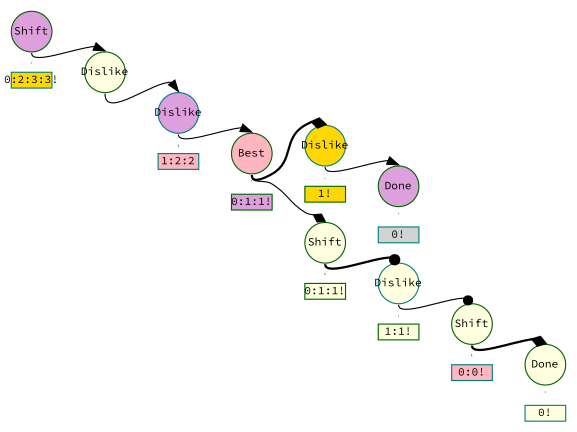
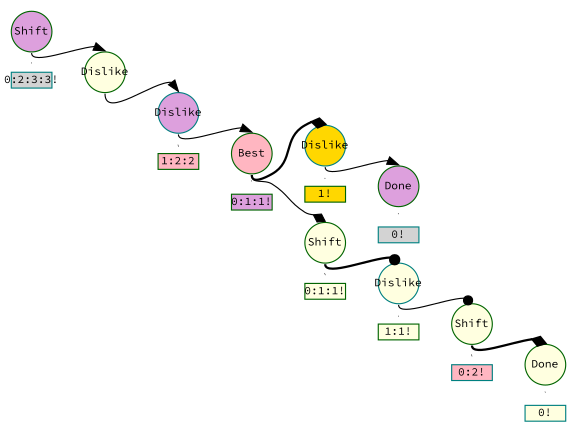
  digraph {
    fontname="Source Code Pro"
    rankdir=LR
    ranksep=0.4
    node [color=darkgreen fillcolor=lightyellow fixedsize=true fontname="Source Code Pro" fontsize=10 shape=circle style=filled]
    edge [arrowhead=normal fontname="Source Code Pro" headport=n style=solid tailport=s]
    n1 [fillcolor=plum label=Shift width=0.5]
    n2 [label=Dislike width=0.5]
-   n3 [color=teal fillcolor=gold height=0.2 label="0:2:3:3!" shape=rectangle width=0.5]
+   n3 [color=teal fillcolor=lightgrey height=0.2 label="0:2:3:3!" shape=rectangle width=0.5]
    n4 [color=teal fillcolor=plum label=Dislike width=0.5]
    n5 [fillcolor=lightpink label=Best width=0.5]
-   n6 [color=teal fillcolor=lightpink height=0.2 label="1:2:2" shape=rectangle width=0.5]
+   n6 [fillcolor=lightpink height=0.2 label="1:2:2" shape=rectangle width=0.5]
    n7 [color=teal fillcolor=gold label=Dislike width=0.5]
    n8 [label=Shift width=0.5]
    n9 [fillcolor=plum height=0.2 label="0:1:1!" shape=rectangle width=0.5]
    n10 [fillcolor=plum label=Done width=0.5]
    n11 [fillcolor=gold height=0.2 label="1!" shape=rectangle width=0.5]
    n12 [color=teal label=Dislike width=0.5]
    n13 [height=0.2 label="0:1:1!" shape=rectangle width=0.5]
    n14 [color=teal fillcolor=lightgrey height=0.2 label="0!" shape=rectangle width=0.5]
    n15 [label=Shift width=0.5]
    n16 [height=0.2 label="1:1!" shape=rectangle width=0.5]
    n17 [label=Done width=0.5]
-   n18 [color=teal fillcolor=lightpink height=0.2 label="0:0!" shape=rectangle width=0.5]
+   n18 [color=teal fillcolor=lightpink height=0.2 label="0:2!" shape=rectangle width=0.5]
    n19 [color=teal height=0.2 label="0!" shape=rectangle width=0.5]
    n1 -> n2
    n1 -> n3 [arrowhead=dot arrowtail=none minlen=0]
    n2 -> n4
    n4 -> n5
    n4 -> n6 [arrowtail=none minlen=0 style=bold]
    n5 -> n7 [arrowhead=diamond style=bold]
    n5 -> n8 [arrowhead=diamond]
    n5 -> n9 [arrowtail=none minlen=0]
    n7 -> n10
    n7 -> n11 [arrowhead=dot arrowtail=none minlen=0]
    n8 -> n12 [arrowhead=dot style=bold]
    n8 -> n13 [arrowhead=diamond arrowtail=none minlen=0 style=bold]
    n10 -> n14 [arrowtail=none minlen=0]
    n12 -> n15 [arrowhead=dot]
    n12 -> n16 [arrowtail=none minlen=0]
    n15 -> n17 [arrowhead=diamond style=bold]
    n15 -> n18 [arrowtail=none minlen=0 style=bold]
    n17 -> n19 [arrowhead=diamond arrowtail=none minlen=0]
  }
